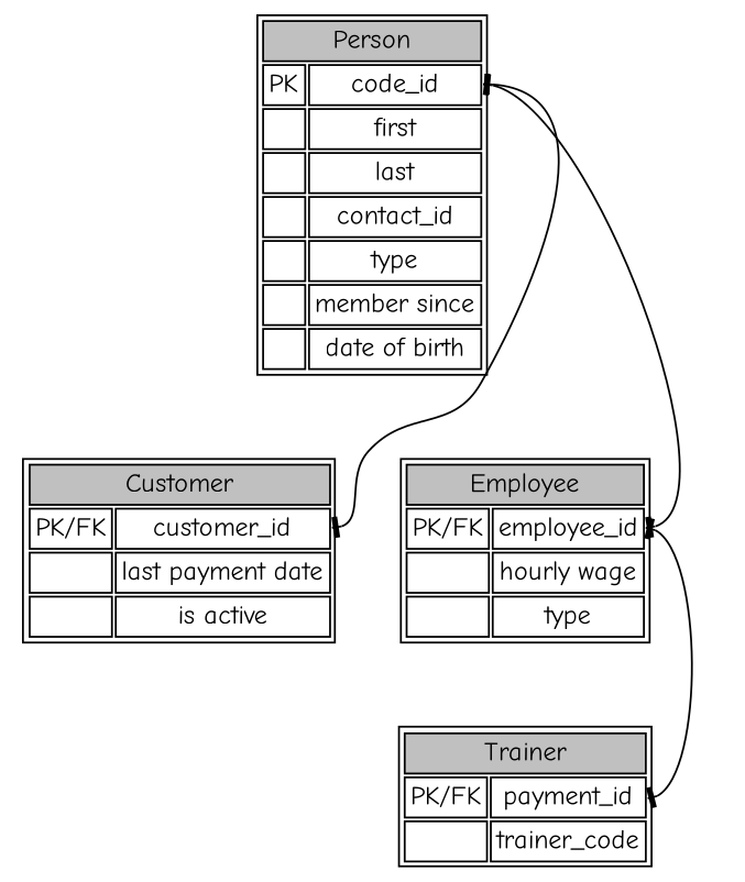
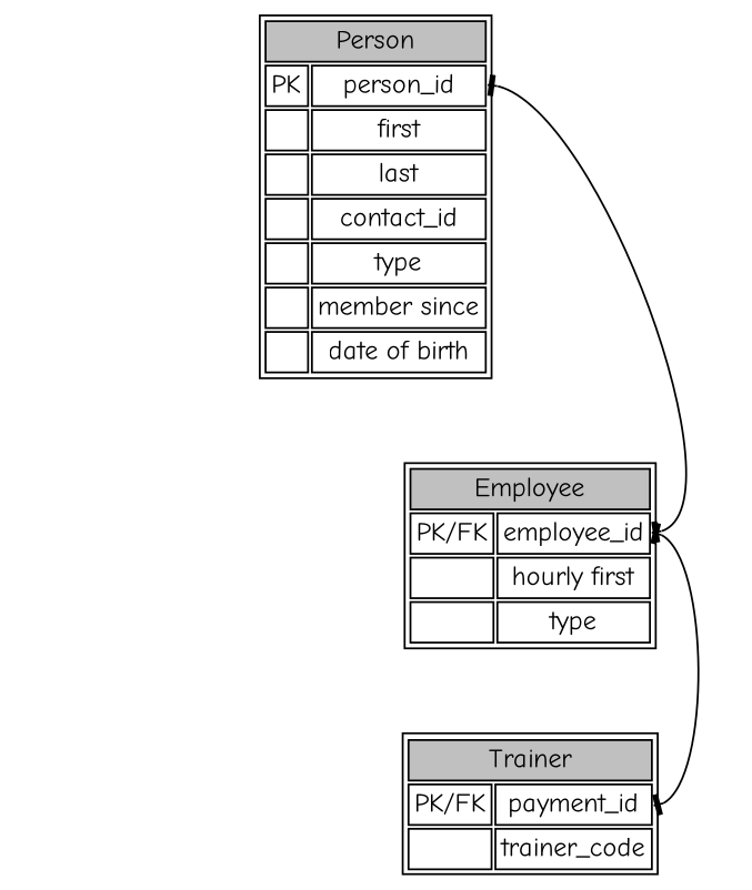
  digraph {
    fontname="Comic Neue"
    node [fontname="Comic Neue" shape=none]
    edge [arrowhead=tee arrowtail=tee dir=both fontname="Comic Neue" headport=id tailport=id]
-   n1 [label=<<table border="1" cellborder="1">             <tr><td colspan="2" port="ident" bgcolor="grey">Person</td></tr>             <tr><td>PK</td><td port="id">code_id</td></tr>             <tr><td></td><td port="first">first</td></tr>             <tr><td></td><td port="last">last</td></tr>             <tr><td></td><td port="contact">contact_id</td></tr>             <tr><td></td><td port="type">type</td></tr>             <tr><td></td><td port="since">member since</td></tr>             <tr><td></td><td port="dob">date of birth</td></tr>         </table>>]
-   n2 [label=<<table border="1" cellborder="1">             <tr><td colspan="2" port="ident" bgcolor="grey">Customer</td></tr>             <tr><td>PK/FK</td><td port="id">customer_id</td></tr>             <tr><td></td><td port="last_pay">last payment date</td></tr>             <tr><td></td><td port="active">is active</td></tr>         </table>>]
-   n3 [label=<<table border="1" cellborder="1">             <tr><td colspan="2" port="ident" bgcolor="grey">Employee</td></tr>             <tr><td>PK/FK</td><td port="id">employee_id</td></tr>             <tr><td></td><td port="wage">hourly wage</td></tr>             <tr><td></td><td port="type">type</td></tr>         </table>>]
+   n1 [label=<<table border="1" cellborder="1">             <tr><td colspan="2" port="ident" bgcolor="grey">Person</td></tr>             <tr><td>PK</td><td port="id">person_id</td></tr>             <tr><td></td><td port="first">first</td></tr>             <tr><td></td><td port="last">last</td></tr>             <tr><td></td><td port="contact">contact_id</td></tr>             <tr><td></td><td port="type">type</td></tr>             <tr><td></td><td port="since">member since</td></tr>             <tr><td></td><td port="dob">date of birth</td></tr>         </table>>]
+   n3 [label=<<table border="1" cellborder="1">             <tr><td colspan="2" port="ident" bgcolor="grey">Employee</td></tr>             <tr><td>PK/FK</td><td port="id">employee_id</td></tr>             <tr><td></td><td port="wage">hourly first</td></tr>             <tr><td></td><td port="type">type</td></tr>         </table>>]
    n4 [label=<<table border="1" cellborder="1">             <tr><td colspan="2" port="ident" bgcolor="grey">Trainer</td></tr>             <tr><td>PK/FK</td><td port="id">payment_id</td></tr>             <tr><td></td><td port="id2">trainer_code</td></tr>         </table>>]
-   n1 -> n2
    n1 -> n3
    n3 -> n4
  }
